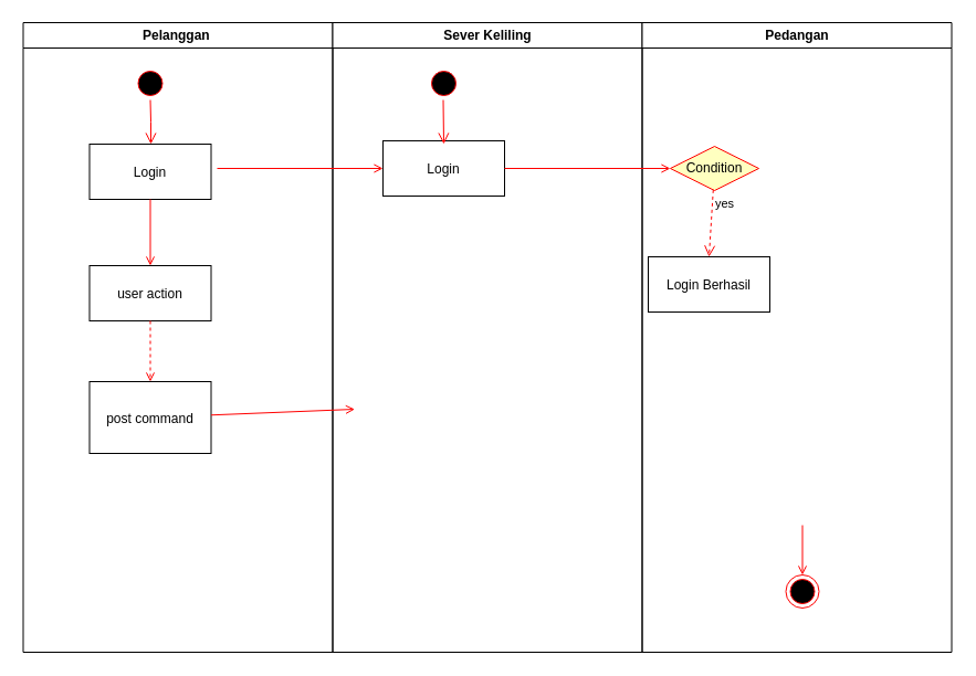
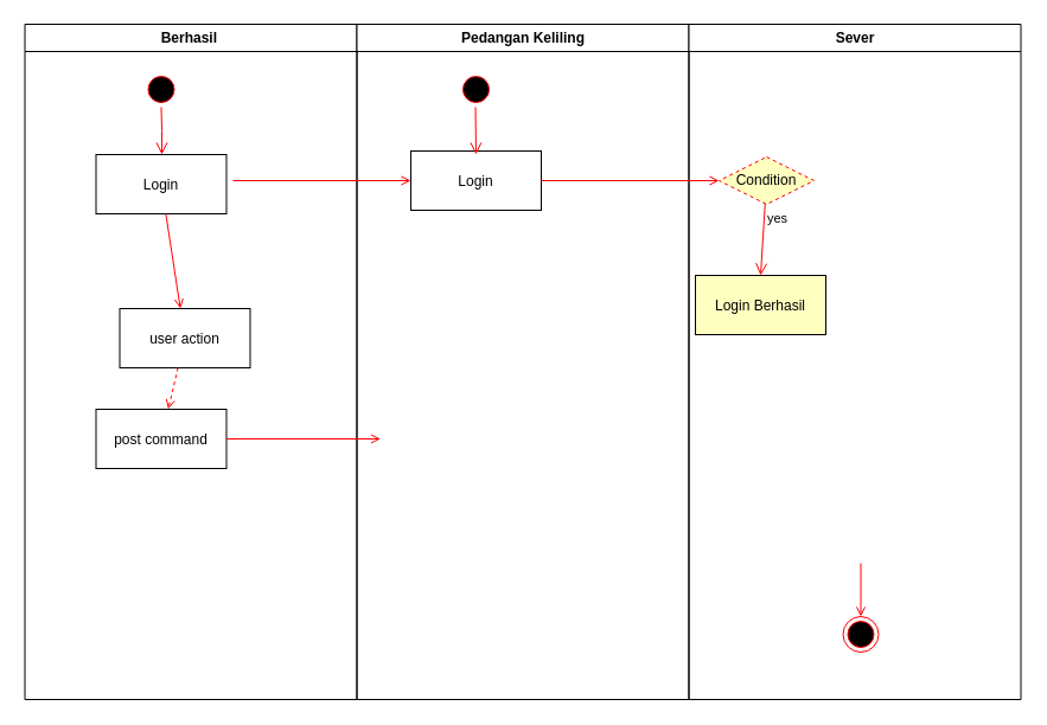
  <mxCell id="0" />
  <mxCell id="1" parent="0" />
- <mxCell id="2" value="Pelanggan " style="swimlane;whiteSpace=wrap" parent="1" vertex="1"><mxGeometry x="20.5" y="20" width="280" height="570" as="geometry" /></mxCell>
+ <mxCell id="2" value="Berhasil " style="swimlane;whiteSpace=wrap" parent="1" vertex="1"><mxGeometry x="20.5" y="20" width="280" height="570" as="geometry" /></mxCell>
  <mxCell id="3" value="" style="ellipse;shape=startState;fillColor=#000000;strokeColor=#ff0000;" parent="2" vertex="1"><mxGeometry x="100" y="40" width="30" height="30" as="geometry" /></mxCell>
  <mxCell id="4" value="" style="edgeStyle=elbowEdgeStyle;elbow=horizontal;verticalAlign=bottom;endArrow=open;endSize=8;strokeColor=#FF0000;endFill=1;rounded=0" parent="2" source="3" target="5" edge="1"><mxGeometry x="100" y="40" as="geometry"><mxPoint x="115" y="110" as="targetPoint" /></mxGeometry></mxCell>
  <mxCell id="5" value="Login" style="" parent="2" vertex="1"><mxGeometry x="60" y="110" width="110" height="50" as="geometry" /></mxCell>
- <mxCell id="6" value="user action" style="" parent="2" vertex="1"><mxGeometry x="60" y="220" width="110" height="50" as="geometry" /></mxCell>
+ <mxCell id="6" value="user action" style="" parent="2" vertex="1"><mxGeometry x="80" y="240" width="110" height="50" as="geometry" /></mxCell>
  <mxCell id="7" value="" style="endArrow=open;strokeColor=#FF0000;endFill=1;rounded=0" parent="2" source="5" target="6" edge="1"><mxGeometry relative="1" as="geometry" /></mxCell>
- <mxCell id="8" value="post command" style="" parent="2" vertex="1"><mxGeometry x="60" y="325" width="110" height="65" as="geometry" /></mxCell>
+ <mxCell id="8" value="post command" style="" parent="2" vertex="1"><mxGeometry x="60" y="325" width="110" height="50" as="geometry" /></mxCell>
  <mxCell id="9" value="" style="endArrow=open;strokeColor=#FF0000;endFill=1;rounded=0;dashed=1;" parent="2" source="6" target="8" edge="1"><mxGeometry relative="1" as="geometry" /></mxCell>
- <mxCell id="10" value="Sever Keliling" style="swimlane;whiteSpace=wrap;startSize=23;" parent="1" vertex="1"><mxGeometry x="300.5" y="20" width="280" height="570" as="geometry" /></mxCell>
+ <mxCell id="10" value="Pedangan Keliling" style="swimlane;whiteSpace=wrap;startSize=23;" parent="1" vertex="1"><mxGeometry x="300.5" y="20" width="280" height="570" as="geometry" /></mxCell>
  <mxCell id="11" value="" style="ellipse;shape=startState;fillColor=#000000;strokeColor=#ff0000;" parent="10" vertex="1"><mxGeometry x="85.5" y="40" width="30" height="30" as="geometry" /></mxCell>
  <mxCell id="12" value="Login" style="" vertex="1" parent="10"><mxGeometry x="45.5" y="107" width="110" height="50" as="geometry" /></mxCell>
  <mxCell id="13" value="" style="edgeStyle=elbowEdgeStyle;elbow=horizontal;verticalAlign=bottom;endArrow=open;endSize=8;strokeColor=#FF0000;endFill=1;rounded=0" edge="1" parent="10"><mxGeometry x="-79.5" y="-88" as="geometry"><mxPoint x="100.5" y="110" as="targetPoint" /><mxPoint x="100" y="70" as="sourcePoint" /></mxGeometry></mxCell>
- <mxCell id="14" value="Pedangan" style="swimlane;whiteSpace=wrap" parent="1" vertex="1"><mxGeometry x="580.5" y="20" width="280" height="570" as="geometry" /></mxCell>
+ <mxCell id="14" value="Sever" style="swimlane;whiteSpace=wrap" parent="1" vertex="1"><mxGeometry x="580.5" y="20" width="280" height="570" as="geometry" /></mxCell>
  <mxCell id="15" value="" style="ellipse;shape=endState;fillColor=#000000;strokeColor=#ff0000" parent="14" vertex="1"><mxGeometry x="130" y="500" width="30" height="30" as="geometry" /></mxCell>
  <mxCell id="16" value="" style="endArrow=open;strokeColor=#FF0000;endFill=1;rounded=0" parent="14" target="15" edge="1"><mxGeometry relative="1" as="geometry"><mxPoint x="145" y="455" as="sourcePoint" /></mxGeometry></mxCell>
- <mxCell id="17" value="Condition" style="rhombus;whiteSpace=wrap;html=1;fillColor=#ffffc0;strokeColor=#ff0000;" vertex="1" parent="14"><mxGeometry x="25.5" y="112" width="80" height="40" as="geometry" /></mxCell>
- <mxCell id="18" value="Login Berhasil" style="" vertex="1" parent="14"><mxGeometry x="5.5" y="212" width="110" height="50" as="geometry" /></mxCell>
- <mxCell id="19" value="yes" style="html=1;align=left;verticalAlign=top;endArrow=open;endSize=8;strokeColor=#ff0000;entryX=0.5;entryY=0;entryDx=0;entryDy=0;dashed=1;" edge="1" source="17" parent="14" target="18"><mxGeometry x="-1" relative="1" as="geometry"><mxPoint x="60.5" y="202" as="targetPoint" /></mxGeometry></mxCell>
+ <mxCell id="17" value="Condition" style="rhombus;whiteSpace=wrap;html=1;fillColor=#ffffc0;strokeColor=#ff0000;dashed=1;" vertex="1" parent="14"><mxGeometry x="25.5" y="112" width="80" height="40" as="geometry" /></mxCell>
+ <mxCell id="18" value="Login Berhasil" style="fillColor=#ffffc0;" vertex="1" parent="14"><mxGeometry x="5.5" y="212" width="110" height="50" as="geometry" /></mxCell>
+ <mxCell id="19" value="yes" style="html=1;align=left;verticalAlign=top;endArrow=open;endSize=8;strokeColor=#ff0000;entryX=0.5;entryY=0;entryDx=0;entryDy=0;" edge="1" source="17" parent="14" target="18"><mxGeometry x="-1" relative="1" as="geometry"><mxPoint x="60.5" y="202" as="targetPoint" /></mxGeometry></mxCell>
  <mxCell id="20" value="" style="endArrow=open;strokeColor=#FF0000;endFill=1;rounded=0" parent="1" source="8" edge="1"><mxGeometry relative="1" as="geometry"><mxPoint x="320.5" y="370" as="targetPoint" /></mxGeometry></mxCell>
  <mxCell id="21" value="" style="endArrow=open;strokeColor=#FF0000;endFill=1;rounded=0;entryX=0;entryY=0.5;entryDx=0;entryDy=0;" edge="1" parent="1" source="12" target="17"><mxGeometry relative="1" as="geometry"><mxPoint x="196" y="152" as="sourcePoint" /><mxPoint x="686" y="152" as="targetPoint" /></mxGeometry></mxCell>
  <mxCell id="22" value="" style="endArrow=open;strokeColor=#FF0000;endFill=1;rounded=0;entryX=0;entryY=0.5;entryDx=0;entryDy=0;" edge="1" parent="1" target="12"><mxGeometry relative="1" as="geometry"><mxPoint x="196" y="152" as="sourcePoint" /><mxPoint x="606" y="152" as="targetPoint" /></mxGeometry></mxCell>
